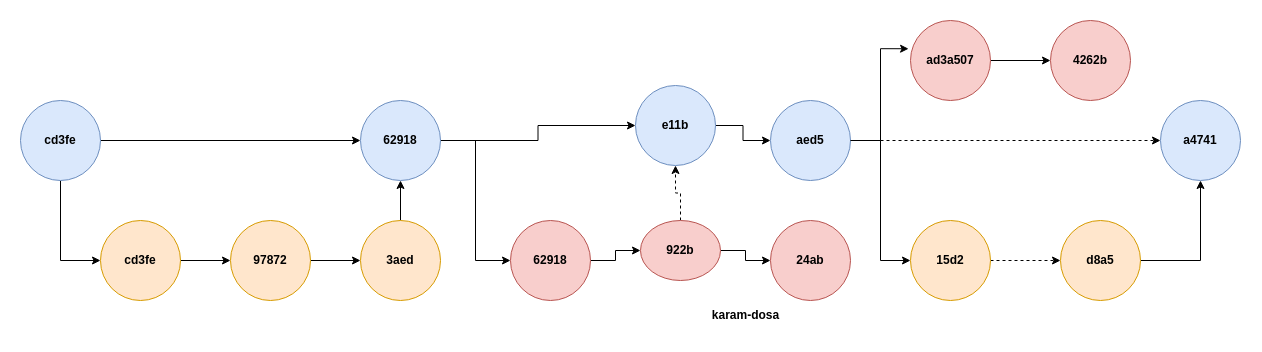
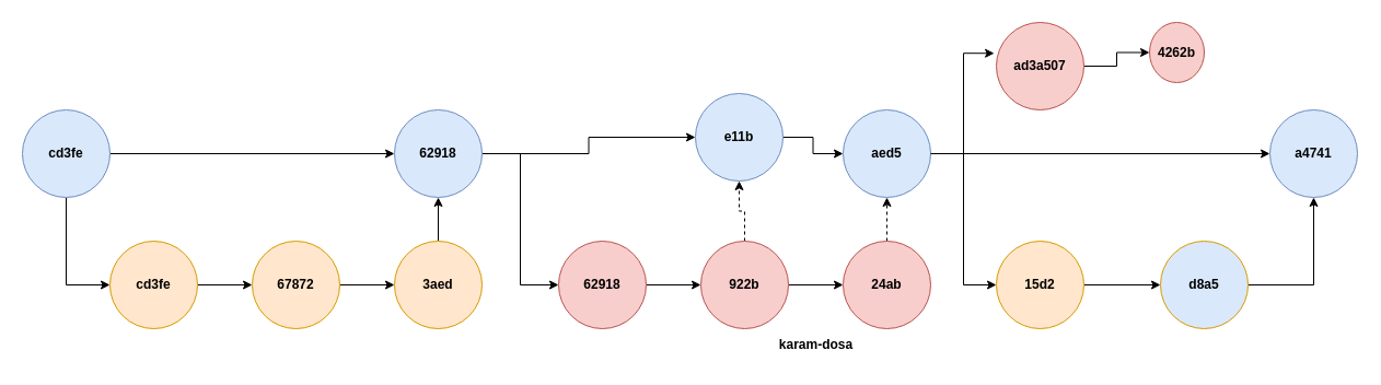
  <mxCell id="0" />
  <mxCell id="1" parent="0" />
  <mxCell id="2" style="edgeStyle=orthogonalEdgeStyle;rounded=0;orthogonalLoop=1;jettySize=auto;html=1;entryX=0;entryY=0.5;entryDx=0;entryDy=0;" edge="1" parent="1" source="4" target="6"><mxGeometry relative="1" as="geometry" /></mxCell>
  <mxCell id="3" style="edgeStyle=orthogonalEdgeStyle;rounded=0;orthogonalLoop=1;jettySize=auto;html=1;" edge="1" parent="1" source="4" target="13"><mxGeometry relative="1" as="geometry" /></mxCell>
  <mxCell id="4" value="&lt;b&gt;cd3fe&lt;/b&gt;" style="ellipse;whiteSpace=wrap;html=1;aspect=fixed;fillColor=#dae8fc;strokeColor=#6c8ebf;" vertex="1" parent="1"><mxGeometry x="20" y="100" width="80" height="80" as="geometry" /></mxCell>
  <mxCell id="5" style="edgeStyle=orthogonalEdgeStyle;rounded=0;orthogonalLoop=1;jettySize=auto;html=1;entryX=0;entryY=0.5;entryDx=0;entryDy=0;" edge="1" parent="1" source="6" target="8"><mxGeometry relative="1" as="geometry" /></mxCell>
  <mxCell id="6" value="&lt;b&gt;cd3fe&lt;/b&gt;" style="ellipse;whiteSpace=wrap;html=1;aspect=fixed;fillColor=#ffe6cc;strokeColor=#d79b00;" vertex="1" parent="1"><mxGeometry x="100" y="220" width="80" height="80" as="geometry" /></mxCell>
  <mxCell id="7" style="edgeStyle=orthogonalEdgeStyle;rounded=0;orthogonalLoop=1;jettySize=auto;html=1;entryX=0;entryY=0.5;entryDx=0;entryDy=0;" edge="1" parent="1" source="8" target="10"><mxGeometry relative="1" as="geometry" /></mxCell>
- <mxCell id="8" value="&lt;b&gt;97872&lt;/b&gt;" style="ellipse;whiteSpace=wrap;html=1;aspect=fixed;fillColor=#ffe6cc;strokeColor=#d79b00;" vertex="1" parent="1"><mxGeometry x="230" y="220" width="80" height="80" as="geometry" /></mxCell>
+ <mxCell id="8" value="&lt;b&gt;67872&lt;/b&gt;" style="ellipse;whiteSpace=wrap;html=1;aspect=fixed;fillColor=#ffe6cc;strokeColor=#d79b00;" vertex="1" parent="1"><mxGeometry x="230" y="220" width="80" height="80" as="geometry" /></mxCell>
  <mxCell id="9" style="edgeStyle=orthogonalEdgeStyle;rounded=0;orthogonalLoop=1;jettySize=auto;html=1;entryX=0.5;entryY=1;entryDx=0;entryDy=0;" edge="1" parent="1" source="10" target="13"><mxGeometry relative="1" as="geometry" /></mxCell>
  <mxCell id="10" value="&lt;b&gt;3aed&lt;/b&gt;" style="ellipse;whiteSpace=wrap;html=1;aspect=fixed;fillColor=#ffe6cc;strokeColor=#d79b00;" vertex="1" parent="1"><mxGeometry x="360" y="220" width="80" height="80" as="geometry" /></mxCell>
  <mxCell id="11" style="edgeStyle=orthogonalEdgeStyle;rounded=0;orthogonalLoop=1;jettySize=auto;html=1;entryX=0;entryY=0.5;entryDx=0;entryDy=0;" edge="1" parent="1" source="13" target="15"><mxGeometry relative="1" as="geometry" /></mxCell>
  <mxCell id="12" style="edgeStyle=orthogonalEdgeStyle;rounded=0;orthogonalLoop=1;jettySize=auto;html=1;entryX=0;entryY=0.5;entryDx=0;entryDy=0;" edge="1" parent="1" source="13" target="22"><mxGeometry relative="1" as="geometry" /></mxCell>
  <mxCell id="13" value="&lt;b&gt;62918&lt;/b&gt;" style="ellipse;whiteSpace=wrap;html=1;aspect=fixed;fillColor=#dae8fc;strokeColor=#6c8ebf;" vertex="1" parent="1"><mxGeometry x="360" y="100" width="80" height="80" as="geometry" /></mxCell>
  <mxCell id="14" style="edgeStyle=orthogonalEdgeStyle;rounded=0;orthogonalLoop=1;jettySize=auto;html=1;entryX=0;entryY=0.5;entryDx=0;entryDy=0;" edge="1" parent="1" source="15" target="18"><mxGeometry relative="1" as="geometry" /></mxCell>
  <mxCell id="15" value="&lt;b&gt;62918&lt;/b&gt;" style="ellipse;whiteSpace=wrap;html=1;aspect=fixed;fillColor=#f8cecc;strokeColor=#b85450;" vertex="1" parent="1"><mxGeometry x="510" y="220" width="80" height="80" as="geometry" /></mxCell>
  <mxCell id="16" style="edgeStyle=orthogonalEdgeStyle;rounded=0;orthogonalLoop=1;jettySize=auto;html=1;entryX=0;entryY=0.5;entryDx=0;entryDy=0;" edge="1" parent="1" source="18" target="20"><mxGeometry relative="1" as="geometry" /></mxCell>
  <mxCell id="17" style="edgeStyle=orthogonalEdgeStyle;rounded=0;orthogonalLoop=1;jettySize=auto;html=1;entryX=0.5;entryY=1;entryDx=0;entryDy=0;dashed=1;" edge="1" parent="1" source="18" target="22"><mxGeometry relative="1" as="geometry" /></mxCell>
- <mxCell id="18" value="&lt;b&gt;922b&lt;/b&gt;" style="ellipse;whiteSpace=wrap;html=1;aspect=fixed;fillColor=#f8cecc;strokeColor=#b85450;" vertex="1" parent="1"><mxGeometry x="640" y="220" width="80" height="60" as="geometry" /></mxCell>
+ <mxCell id="18" value="&lt;b&gt;922b&lt;/b&gt;" style="ellipse;whiteSpace=wrap;html=1;aspect=fixed;fillColor=#f8cecc;strokeColor=#b85450;" vertex="1" parent="1"><mxGeometry x="640" y="220" width="80" height="80" as="geometry" /></mxCell>
+ <mxCell id="19" style="edgeStyle=orthogonalEdgeStyle;rounded=0;orthogonalLoop=1;jettySize=auto;html=1;entryX=0.5;entryY=1;entryDx=0;entryDy=0;dashed=1;" edge="1" parent="1" source="20" target="25"><mxGeometry relative="1" as="geometry" /></mxCell>
  <mxCell id="20" value="&lt;b&gt;24ab&lt;/b&gt;" style="ellipse;whiteSpace=wrap;html=1;aspect=fixed;fillColor=#f8cecc;strokeColor=#b85450;" vertex="1" parent="1"><mxGeometry x="770" y="220" width="80" height="80" as="geometry" /></mxCell>
  <mxCell id="21" style="edgeStyle=orthogonalEdgeStyle;rounded=0;orthogonalLoop=1;jettySize=auto;html=1;entryX=0;entryY=0.5;entryDx=0;entryDy=0;" edge="1" parent="1" source="22" target="25"><mxGeometry relative="1" as="geometry" /></mxCell>
  <mxCell id="22" value="&lt;b&gt;e11b&lt;/b&gt;" style="ellipse;whiteSpace=wrap;html=1;aspect=fixed;fillColor=#dae8fc;strokeColor=#6c8ebf;" vertex="1" parent="1"><mxGeometry x="635" y="85" width="80" height="80" as="geometry" /></mxCell>
  <mxCell id="23" style="edgeStyle=orthogonalEdgeStyle;rounded=0;orthogonalLoop=1;jettySize=auto;html=1;entryX=0;entryY=0.5;entryDx=0;entryDy=0;" edge="1" parent="1" source="25" target="28"><mxGeometry relative="1" as="geometry" /></mxCell>
- <mxCell id="24" style="edgeStyle=orthogonalEdgeStyle;rounded=0;orthogonalLoop=1;jettySize=auto;html=1;entryX=0;entryY=0.5;entryDx=0;entryDy=0;dashed=1;" edge="1" parent="1" source="25" target="35"><mxGeometry relative="1" as="geometry" /></mxCell>
+ <mxCell id="24" style="edgeStyle=orthogonalEdgeStyle;rounded=0;orthogonalLoop=1;jettySize=auto;html=1;entryX=0;entryY=0.5;entryDx=0;entryDy=0;" edge="1" parent="1" source="25" target="35"><mxGeometry relative="1" as="geometry" /></mxCell>
  <mxCell id="25" value="&lt;b&gt;aed5&lt;/b&gt;" style="ellipse;whiteSpace=wrap;html=1;aspect=fixed;fillColor=#dae8fc;strokeColor=#6c8ebf;" vertex="1" parent="1"><mxGeometry x="770" y="100" width="80" height="80" as="geometry" /></mxCell>
  <mxCell id="26" value="&lt;b&gt;karam-dosa&lt;/b&gt;" style="text;html=1;align=center;verticalAlign=middle;resizable=0;points=[];autosize=1;strokeColor=none;fillColor=none;" vertex="1" parent="1"><mxGeometry x="700" y="300" width="90" height="30" as="geometry" /></mxCell>
- <mxCell id="27" style="edgeStyle=orthogonalEdgeStyle;rounded=0;orthogonalLoop=1;jettySize=auto;html=1;entryX=0;entryY=0.5;entryDx=0;entryDy=0;dashed=1;" edge="1" parent="1" source="28" target="30"><mxGeometry relative="1" as="geometry" /></mxCell>
+ <mxCell id="27" style="edgeStyle=orthogonalEdgeStyle;rounded=0;orthogonalLoop=1;jettySize=auto;html=1;entryX=0;entryY=0.5;entryDx=0;entryDy=0;" edge="1" parent="1" source="28" target="30"><mxGeometry relative="1" as="geometry" /></mxCell>
  <mxCell id="28" value="&lt;b&gt;15d2&lt;/b&gt;" style="ellipse;whiteSpace=wrap;html=1;aspect=fixed;fillColor=#ffe6cc;strokeColor=#d79b00;" vertex="1" parent="1"><mxGeometry x="910" y="220" width="80" height="80" as="geometry" /></mxCell>
  <mxCell id="29" style="edgeStyle=orthogonalEdgeStyle;rounded=0;orthogonalLoop=1;jettySize=auto;html=1;entryX=0.5;entryY=1;entryDx=0;entryDy=0;" edge="1" parent="1" source="30" target="35"><mxGeometry relative="1" as="geometry" /></mxCell>
- <mxCell id="30" value="&lt;b&gt;d8a5&lt;/b&gt;" style="ellipse;whiteSpace=wrap;html=1;aspect=fixed;fillColor=#ffe6cc;strokeColor=#d79b00;" vertex="1" parent="1"><mxGeometry x="1060" y="220" width="80" height="80" as="geometry" /></mxCell>
+ <mxCell id="30" value="&lt;b&gt;d8a5&lt;/b&gt;" style="ellipse;whiteSpace=wrap;html=1;aspect=fixed;fillColor=#dae8fc;strokeColor=#d79b00;" vertex="1" parent="1"><mxGeometry x="1060" y="220" width="80" height="80" as="geometry" /></mxCell>
  <mxCell id="31" style="edgeStyle=orthogonalEdgeStyle;rounded=0;orthogonalLoop=1;jettySize=auto;html=1;entryX=0;entryY=0.5;entryDx=0;entryDy=0;" edge="1" parent="1" source="32" target="34"><mxGeometry relative="1" as="geometry" /></mxCell>
  <mxCell id="32" value="&lt;b&gt;ad3a507&lt;/b&gt;" style="ellipse;whiteSpace=wrap;html=1;aspect=fixed;fillColor=#f8cecc;strokeColor=#b85450;" vertex="1" parent="1"><mxGeometry x="910" width="80" height="80" as="geometry" y="20" /></mxCell>
  <mxCell id="33" style="edgeStyle=orthogonalEdgeStyle;rounded=0;orthogonalLoop=1;jettySize=auto;html=1;entryX=-0.024;entryY=0.353;entryDx=0;entryDy=0;entryPerimeter=0;" edge="1" parent="1" source="25" target="32"><mxGeometry relative="1" as="geometry" /></mxCell>
- <mxCell id="34" value="&lt;b&gt;4262b&lt;/b&gt;" style="ellipse;whiteSpace=wrap;html=1;aspect=fixed;fillColor=#f8cecc;strokeColor=#b85450;" vertex="1" parent="1"><mxGeometry x="1050" width="80" height="80" as="geometry" y="20" /></mxCell>
+ <mxCell id="34" value="&lt;b&gt;4262b&lt;/b&gt;" style="ellipse;whiteSpace=wrap;html=1;aspect=fixed;fillColor=#f8cecc;strokeColor=#b85450;" vertex="1" parent="1"><mxGeometry x="1050" y="20" width="50" height="55" as="geometry" /></mxCell>
  <mxCell id="35" value="&lt;b&gt;a4741&lt;/b&gt;" style="ellipse;whiteSpace=wrap;html=1;aspect=fixed;fillColor=#dae8fc;strokeColor=#6c8ebf;" vertex="1" parent="1"><mxGeometry x="1160" y="100" width="80" height="80" as="geometry" /></mxCell>
